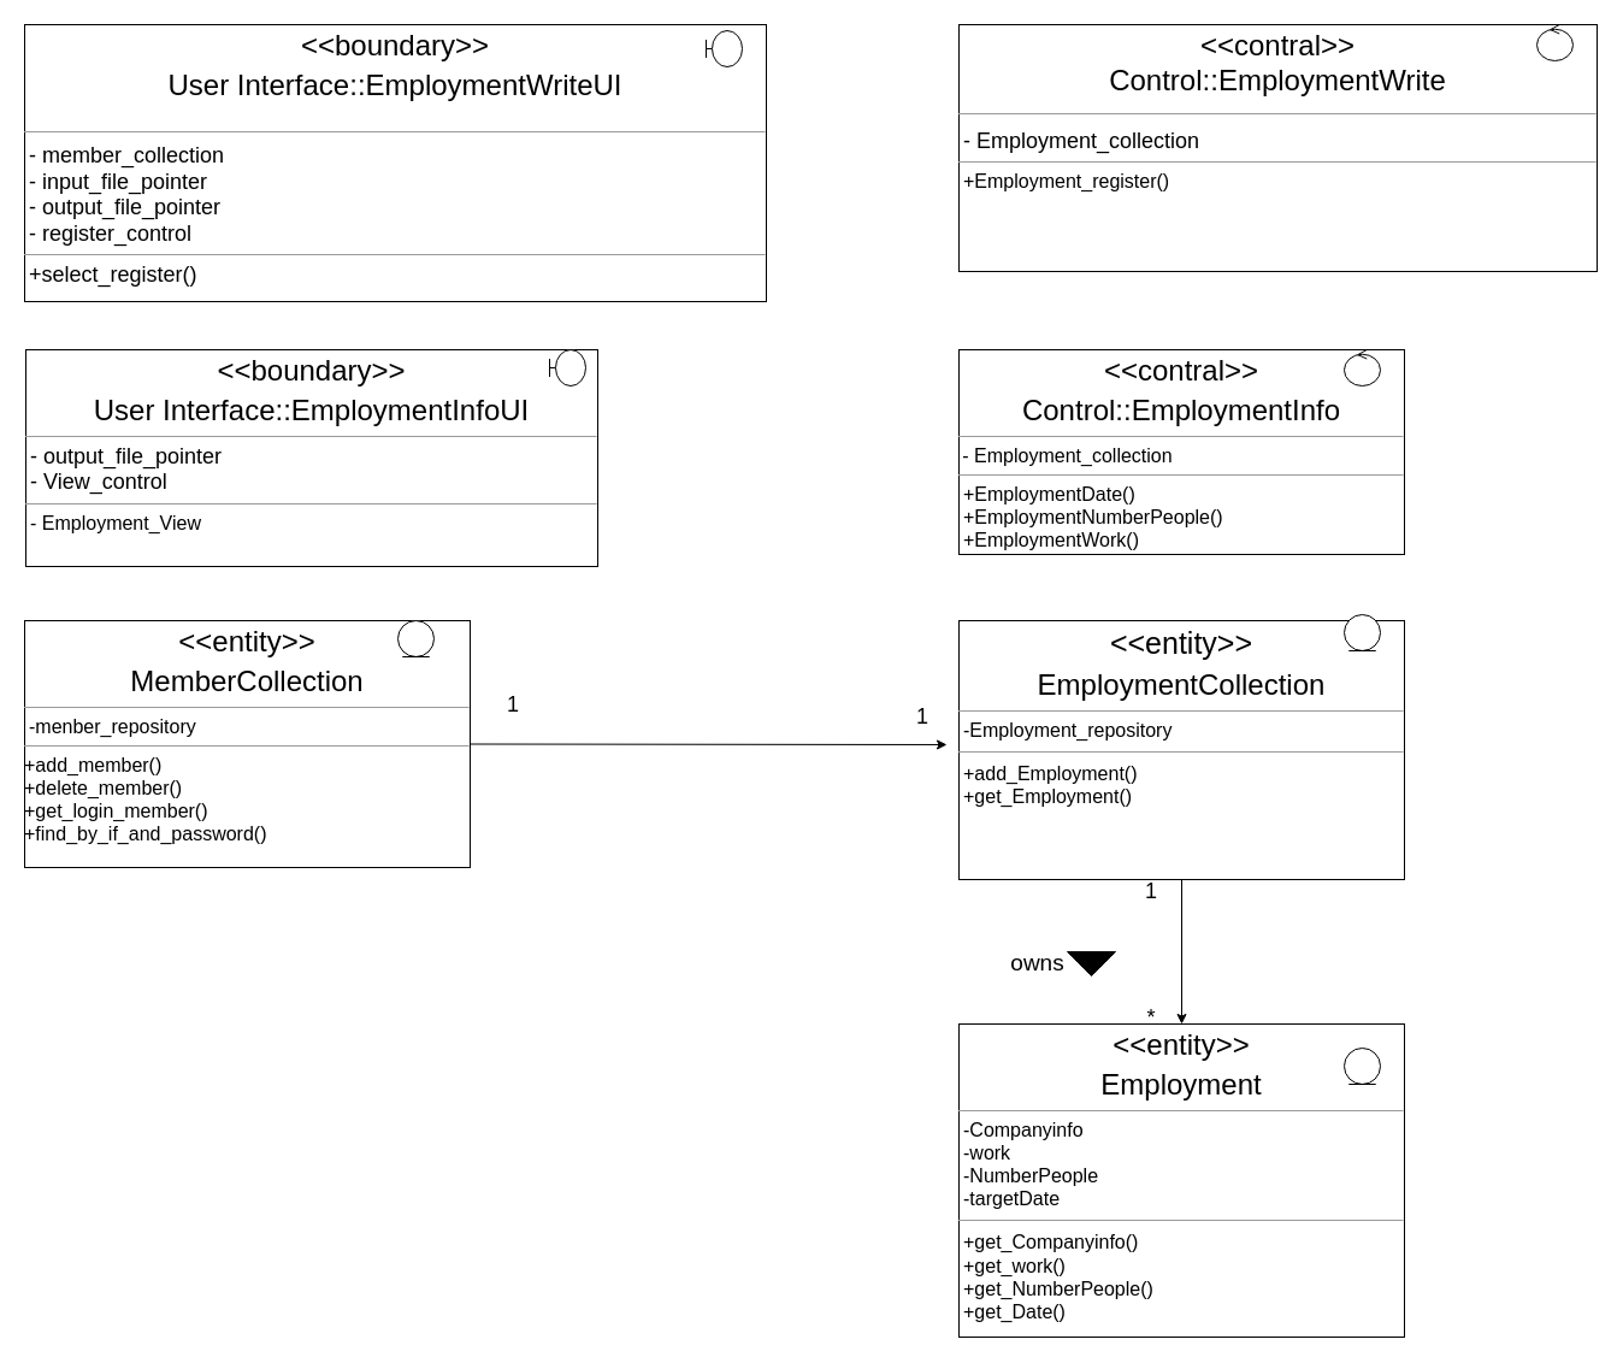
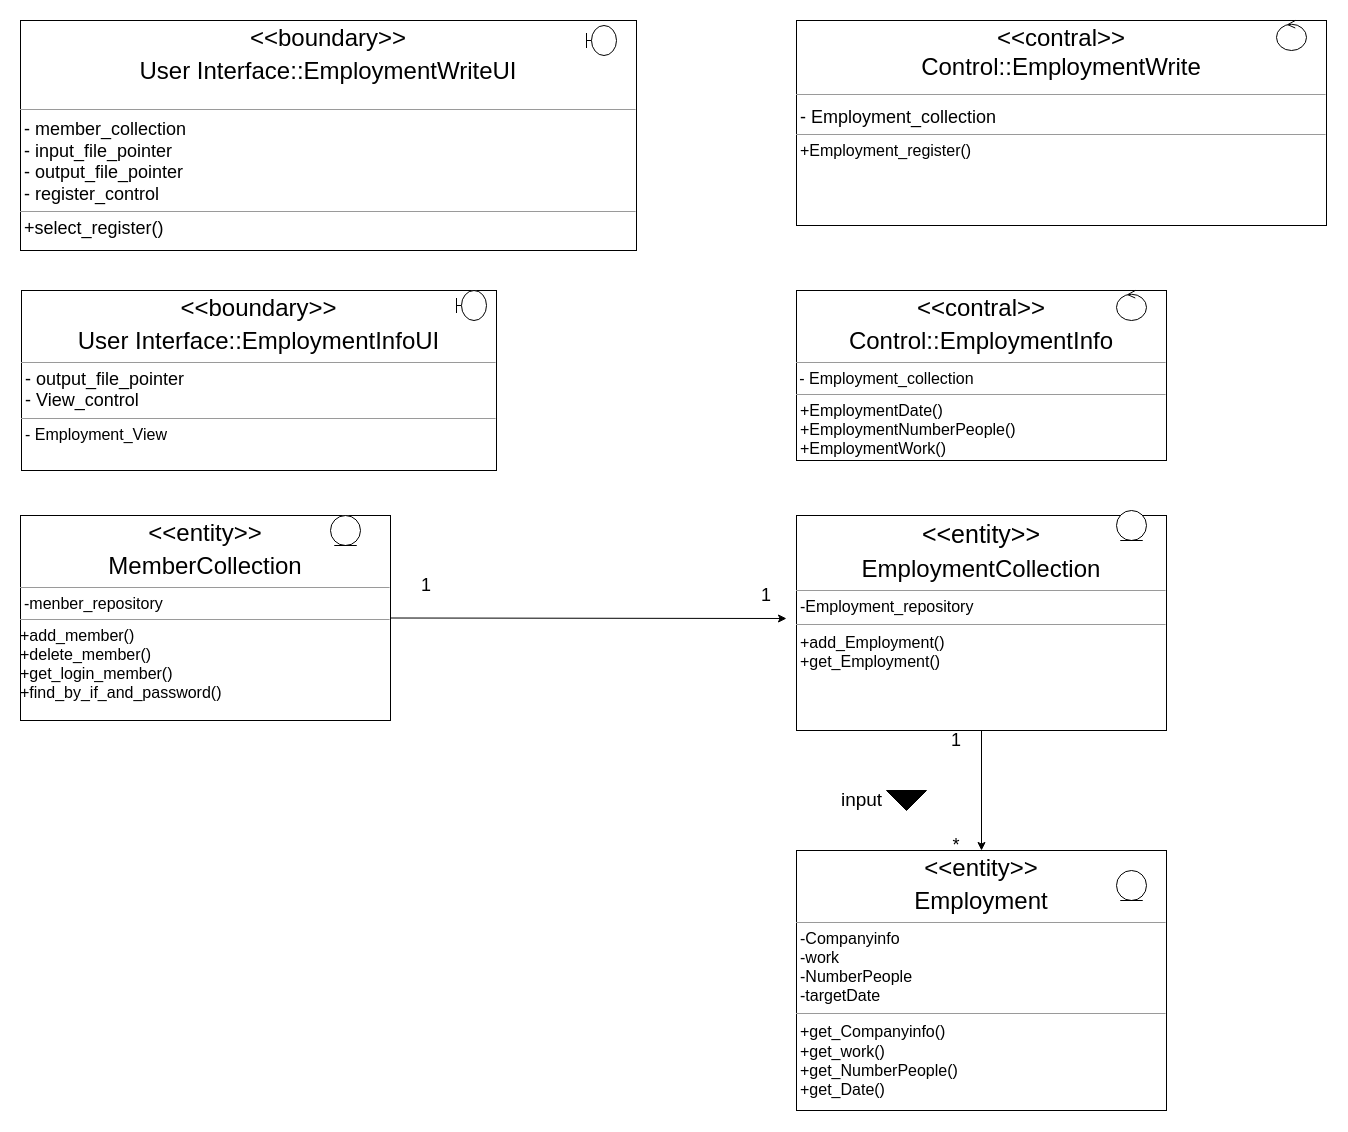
  <mxCell id="0" />
  <mxCell id="1" parent="0" />
  <mxCell id="2" value="&lt;p style=&quot;border-color: var(--border-color); text-align: center; margin: 4px 0px 0px;&quot;&gt;&lt;font style=&quot;font-size: 24px;&quot;&gt;&lt;span style=&quot;background-color: initial; border-color: var(--border-color);&quot;&gt;&amp;lt;&amp;lt;boundary&amp;gt;&amp;gt;&lt;/span&gt;&lt;/font&gt;&lt;/p&gt;&lt;p style=&quot;border-color: var(--border-color); text-align: center; margin: 4px 0px 0px;&quot;&gt;&lt;font style=&quot;font-size: 24px;&quot;&gt;&lt;span style=&quot;background-color: initial; border-color: var(--border-color);&quot;&gt;User Interface::EmploymentWriteUI&lt;/span&gt;&lt;/font&gt;&lt;/p&gt;&lt;br&gt;&lt;hr style=&quot;font-size: 18px;&quot; size=&quot;1&quot;&gt;&lt;p style=&quot;border-color: var(--border-color); margin: 0px 0px 0px 4px; font-size: 18px;&quot;&gt;&lt;font style=&quot;font-size: 18px;&quot;&gt;- member_collection&lt;br&gt;&lt;/font&gt;&lt;/p&gt;&lt;p style=&quot;border-color: var(--border-color); margin: 0px 0px 0px 4px; font-size: 18px;&quot;&gt;&lt;font style=&quot;font-size: 18px;&quot;&gt;-&lt;/font&gt;&lt;span style=&quot;background-color: initial;&quot;&gt;&amp;nbsp;input_file_pointer&lt;/span&gt;&lt;/p&gt;&lt;p style=&quot;border-color: var(--border-color); margin: 0px 0px 0px 4px; font-size: 18px;&quot;&gt;&lt;font style=&quot;font-size: 18px;&quot;&gt;- output_file_pointer&lt;/font&gt;&lt;/p&gt;&lt;p style=&quot;margin: 0px 0px 0px 4px; font-size: 18px;&quot;&gt;&lt;/p&gt;&lt;p style=&quot;border-color: var(--border-color); margin: 0px 0px 0px 4px; font-size: 18px;&quot;&gt;&lt;font style=&quot;font-size: 18px;&quot;&gt;- register_control&lt;/font&gt;&lt;/p&gt;&lt;hr size=&quot;1&quot;&gt;&lt;p style=&quot;border-color: var(--border-color); margin: 0px 0px 0px 4px;&quot;&gt;&lt;font style=&quot;font-size: 18px;&quot;&gt;+select_register()&lt;/font&gt;&lt;/p&gt;" style="verticalAlign=top;align=left;overflow=fill;fontSize=12;fontFamily=Helvetica;html=1;whiteSpace=wrap;" parent="1" vertex="1"><mxGeometry x="20" y="20" width="616" height="230" as="geometry" /></mxCell>
  <mxCell id="3" value="&lt;p style=&quot;border-color: var(--border-color); text-align: center; margin: 4px 0px 0px; font-size: 24px;&quot;&gt;&amp;lt;&amp;lt;contral&amp;gt;&amp;gt;&lt;br&gt;&lt;font style=&quot;font-size: 24px;&quot;&gt;&lt;font style=&quot;font-size: 24px;&quot;&gt;&lt;span style=&quot;background-color: initial;&quot;&gt;Control::&lt;/span&gt;&lt;/font&gt;&lt;span style=&quot;background-color: initial;&quot;&gt;EmploymentWrite&lt;/span&gt;&lt;/font&gt;&lt;/p&gt;&lt;hr style=&quot;font-size: 24px;&quot; size=&quot;1&quot;&gt;&lt;p style=&quot;margin:0px;margin-left:4px;&quot;&gt;&lt;font style=&quot;font-size: 18px;&quot;&gt;- Employment_collection&lt;/font&gt;&lt;font size=&quot;3&quot;&gt;&lt;br&gt;&lt;/font&gt;&lt;/p&gt;&lt;hr size=&quot;1&quot;&gt;&lt;p style=&quot;border-color: var(--border-color); margin: 0px 0px 0px 4px; font-size: 16px;&quot;&gt;+Employment_register()&lt;br&gt;&lt;/p&gt;" style="verticalAlign=top;align=left;overflow=fill;fontSize=12;fontFamily=Helvetica;html=1;whiteSpace=wrap;" parent="1" vertex="1"><mxGeometry x="796" y="20" width="530" height="205" as="geometry" /></mxCell>
  <mxCell id="4" value="&lt;p style=&quot;border-color: var(--border-color); text-align: center; margin: 4px 0px 0px;&quot;&gt;&lt;span style=&quot;font-size: 24px;&quot;&gt;&amp;lt;&amp;lt;entity&amp;gt;&amp;gt;&lt;/span&gt;&lt;/p&gt;&lt;p style=&quot;border-color: var(--border-color); text-align: center; margin: 4px 0px 0px;&quot;&gt;&lt;span style=&quot;font-size: 24px;&quot;&gt;MemberCollection&lt;/span&gt;&lt;/p&gt;&lt;hr size=&quot;1&quot;&gt;&lt;p style=&quot;margin: 0px 0px 0px 4px; font-size: 16px;&quot;&gt;-menber_repository&lt;/p&gt;&lt;hr size=&quot;1&quot;&gt;&lt;p style=&quot;border-color: var(--border-color); margin: 0px 0px 0px 4px; font-size: 16px;&quot;&gt;&lt;/p&gt;&lt;font style=&quot;font-size: 16px;&quot;&gt;+add_member()&lt;br&gt;+delete_member()&lt;br&gt;+get_login_member()&lt;br&gt;+find_by_if_and_password()&lt;br&gt;&lt;/font&gt;" style="verticalAlign=top;align=left;overflow=fill;fontSize=12;fontFamily=Helvetica;html=1;whiteSpace=wrap;" parent="1" vertex="1"><mxGeometry x="20" y="515" width="370" height="205" as="geometry" /></mxCell>
  <mxCell id="5" value="&lt;p style=&quot;border-color: var(--border-color); text-align: center; margin: 4px 0px 0px; font-size: 25px;&quot;&gt;&lt;font style=&quot;font-size: 25px;&quot;&gt;&amp;lt;&amp;lt;entity&amp;gt;&amp;gt;&lt;span style=&quot;background-color: initial;&quot;&gt;&lt;font style=&quot;font-size: 25px;&quot;&gt;&lt;br&gt;&lt;/font&gt;&lt;/span&gt;&lt;/font&gt;&lt;/p&gt;&lt;p style=&quot;border-color: var(--border-color); text-align: center; margin: 4px 0px 0px; font-size: 25px;&quot;&gt;&lt;span style=&quot;background-color: initial;&quot;&gt;&lt;font style=&quot;font-size: 24px;&quot;&gt;EmploymentCollection&lt;/font&gt;&lt;/span&gt;&lt;/p&gt;&lt;hr size=&quot;1&quot;&gt;&lt;p style=&quot;border-color: var(--border-color); margin: 0px 0px 0px 4px; font-size: 16px;&quot;&gt;-Employment_repository&lt;br&gt;&lt;/p&gt;&lt;hr style=&quot;font-size: 16px;&quot; size=&quot;1&quot;&gt;&lt;p style=&quot;border-color: var(--border-color); margin: 0px 0px 0px 4px; font-size: 16px;&quot;&gt;&lt;font style=&quot;font-size: 16px;&quot;&gt;+add_Employment()&lt;/font&gt;&lt;/p&gt;&lt;p style=&quot;border-color: var(--border-color); margin: 0px 0px 0px 4px; font-size: 16px;&quot;&gt;&lt;font style=&quot;font-size: 16px;&quot;&gt;+get_Employment()&lt;/font&gt;&lt;/p&gt;" style="verticalAlign=top;align=left;overflow=fill;fontSize=12;fontFamily=Helvetica;html=1;whiteSpace=wrap;" parent="1" vertex="1"><mxGeometry x="796" y="515" width="370" height="215" as="geometry" /></mxCell>
  <mxCell id="6" value="&lt;p style=&quot;border-color: var(--border-color); text-align: center; margin: 4px 0px 0px;&quot;&gt;&lt;font style=&quot;font-size: 24px;&quot;&gt;&lt;span style=&quot;background-color: initial; border-color: var(--border-color);&quot;&gt;&amp;lt;&amp;lt;boundary&amp;gt;&amp;gt;&lt;/span&gt;&lt;/font&gt;&lt;/p&gt;&lt;p style=&quot;border-color: var(--border-color); text-align: center; margin: 4px 0px 0px;&quot;&gt;&lt;font style=&quot;font-size: 24px;&quot;&gt;&lt;span style=&quot;background-color: initial; border-color: var(--border-color);&quot;&gt;User Interface::EmploymentInfo&lt;/span&gt;&lt;span style=&quot;background-color: initial; border-color: var(--border-color);&quot;&gt;UI&lt;/span&gt;&lt;br&gt;&lt;/font&gt;&lt;/p&gt;&lt;hr size=&quot;1&quot;&gt;&lt;p style=&quot;border-color: var(--border-color); margin: 0px 0px 0px 4px; font-size: 18px;&quot;&gt;&lt;font style=&quot;border-color: var(--border-color);&quot;&gt;- output_file_pointer&lt;/font&gt;&lt;/p&gt;&lt;p style=&quot;border-color: var(--border-color); margin: 0px 0px 0px 4px; font-size: 18px;&quot;&gt;&lt;/p&gt;&lt;p style=&quot;border-color: var(--border-color); margin: 0px 0px 0px 4px; font-size: 18px;&quot;&gt;&lt;font style=&quot;border-color: var(--border-color);&quot;&gt;- View_control&lt;/font&gt;&lt;/p&gt;&lt;hr size=&quot;1&quot;&gt;&lt;p style=&quot;border-color: var(--border-color); margin: 0px 0px 0px 4px; font-size: 16px;&quot;&gt;- Employment_View&lt;/p&gt;" style="verticalAlign=top;align=left;overflow=fill;fontSize=12;fontFamily=Helvetica;html=1;whiteSpace=wrap;" parent="1" vertex="1"><mxGeometry x="21" y="290" width="475" height="180" as="geometry" /></mxCell>
  <mxCell id="7" value="&lt;p style=&quot;border-color: var(--border-color); text-align: center; margin: 4px 0px 0px;&quot;&gt;&lt;font style=&quot;font-size: 24px;&quot;&gt;&lt;span style=&quot;background-color: initial;&quot;&gt;&amp;lt;&amp;lt;contral&amp;gt;&amp;gt;&lt;/span&gt;&lt;/font&gt;&lt;/p&gt;&lt;p style=&quot;border-color: var(--border-color); text-align: center; margin: 4px 0px 0px;&quot;&gt;&lt;font style=&quot;font-size: 24px;&quot;&gt;&lt;span style=&quot;background-color: initial;&quot;&gt;Control::EmploymentInfo&lt;/span&gt;&lt;br&gt;&lt;/font&gt;&lt;/p&gt;&lt;hr size=&quot;1&quot;&gt;&lt;p style=&quot;margin:0px;margin-left:4px;&quot;&gt;&lt;/p&gt;&amp;nbsp;&lt;font style=&quot;font-size: 16px;&quot;&gt;- Employment_collection&lt;/font&gt;&lt;hr size=&quot;1&quot;&gt;&lt;p style=&quot;border-color: var(--border-color); margin: 0px 0px 0px 4px; font-size: 16px;&quot;&gt;&lt;font style=&quot;font-size: 16px;&quot;&gt;+EmploymentDate()&lt;/font&gt;&lt;/p&gt;&lt;p style=&quot;border-color: var(--border-color); margin: 0px 0px 0px 4px; font-size: 16px;&quot;&gt;&lt;font style=&quot;font-size: 16px;&quot;&gt;+EmploymentNumberPeople()&lt;/font&gt;&lt;/p&gt;&lt;p style=&quot;border-color: var(--border-color); margin: 0px 0px 0px 4px; font-size: 16px;&quot;&gt;&lt;font style=&quot;font-size: 16px;&quot;&gt;+EmploymentWork()&lt;/font&gt;&lt;/p&gt;" style="verticalAlign=top;align=left;overflow=fill;fontSize=12;fontFamily=Helvetica;html=1;whiteSpace=wrap;" parent="1" vertex="1"><mxGeometry x="796" y="290" width="370" height="170" as="geometry" /></mxCell>
  <mxCell id="8" value="&lt;span style=&quot;font-size: 18px;&quot;&gt;1&lt;/span&gt;" style="text;html=1;strokeColor=none;fillColor=none;align=center;verticalAlign=middle;whiteSpace=wrap;rounded=0;" parent="1" vertex="1"><mxGeometry x="736" y="580" width="60" height="30" as="geometry" /></mxCell>
  <mxCell id="9" value="" style="ellipse;shape=umlEntity;whiteSpace=wrap;html=1;" parent="1" vertex="1"><mxGeometry x="330" y="515" width="30" height="30" as="geometry" /></mxCell>
  <mxCell id="10" value="" style="ellipse;shape=umlEntity;whiteSpace=wrap;html=1;" parent="1" vertex="1"><mxGeometry x="1116" y="510" width="30" height="30" as="geometry" /></mxCell>
  <mxCell id="11" value="" style="shape=umlBoundary;whiteSpace=wrap;html=1;" parent="1" vertex="1"><mxGeometry x="586" y="25" width="30" height="30" as="geometry" /></mxCell>
  <mxCell id="12" value="" style="shape=umlBoundary;whiteSpace=wrap;html=1;" parent="1" vertex="1"><mxGeometry x="456" y="290" width="30" height="30" as="geometry" /></mxCell>
  <mxCell id="13" value="" style="ellipse;shape=umlControl;whiteSpace=wrap;html=1;" parent="1" vertex="1"><mxGeometry x="1276" y="20" width="30" height="30" as="geometry" /></mxCell>
  <mxCell id="14" value="" style="ellipse;shape=umlControl;whiteSpace=wrap;html=1;" parent="1" vertex="1"><mxGeometry x="1116" y="290" width="30" height="30" as="geometry" /></mxCell>
  <mxCell id="15" value="&lt;font style=&quot;font-size: 18px;&quot;&gt;1&lt;/font&gt;" style="text;html=1;strokeColor=none;fillColor=none;align=center;verticalAlign=middle;whiteSpace=wrap;rounded=0;" parent="1" vertex="1"><mxGeometry x="396" y="570" width="60" height="30" as="geometry" /></mxCell>
  <mxCell id="16" value="" style="endArrow=classic;html=1;rounded=0;exitX=1;exitY=0.5;exitDx=0;exitDy=0;" parent="1" source="4" edge="1"><mxGeometry width="50" height="50" relative="1" as="geometry"><mxPoint x="576" y="770" as="sourcePoint" /><mxPoint x="786" y="618" as="targetPoint" /></mxGeometry></mxCell>
  <mxCell id="17" value="&lt;p style=&quot;border-color: var(--border-color); text-align: center; margin: 4px 0px 0px;&quot;&gt;&lt;font style=&quot;font-size: 24px;&quot;&gt;&amp;lt;&amp;lt;entity&amp;gt;&amp;gt;&lt;/font&gt;&lt;span style=&quot;background-color: initial;&quot;&gt;&lt;font style=&quot;font-size: 24px;&quot;&gt;&lt;br&gt;&lt;/font&gt;&lt;/span&gt;&lt;/p&gt;&lt;p style=&quot;border-color: var(--border-color); text-align: center; margin: 4px 0px 0px;&quot;&gt;&lt;span style=&quot;background-color: initial;&quot;&gt;&lt;font style=&quot;font-size: 24px;&quot;&gt;Employment&lt;/font&gt;&lt;/span&gt;&lt;/p&gt;&lt;hr size=&quot;1&quot;&gt;&lt;p style=&quot;border-color: var(--border-color); margin: 0px 0px 0px 4px; font-size: 16px;&quot;&gt;&lt;span style=&quot;background-color: initial;&quot;&gt;-Companyinfo&lt;/span&gt;&lt;/p&gt;&lt;p style=&quot;border-color: var(--border-color); margin: 0px 0px 0px 4px; font-size: 16px;&quot;&gt;&lt;span style=&quot;background-color: initial;&quot;&gt;-work&lt;/span&gt;&lt;br&gt;&lt;/p&gt;&lt;p style=&quot;border-color: var(--border-color); margin: 0px 0px 0px 4px; font-size: 16px;&quot;&gt;-NumberPeople&lt;/p&gt;&lt;p style=&quot;border-color: var(--border-color); margin: 0px 0px 0px 4px; font-size: 16px;&quot;&gt;&lt;span style=&quot;background-color: initial;&quot;&gt;-targetDate&lt;/span&gt;&lt;/p&gt;&lt;hr style=&quot;font-size: 16px;&quot; size=&quot;1&quot;&gt;&lt;p style=&quot;border-color: var(--border-color); margin: 0px 0px 0px 4px; font-size: 16px;&quot;&gt;&lt;font style=&quot;font-size: 16px;&quot;&gt;+get_Companyinfo()&lt;/font&gt;&lt;/p&gt;&lt;p style=&quot;border-color: var(--border-color); margin: 0px 0px 0px 4px; font-size: 16px;&quot;&gt;&lt;span style=&quot;background-color: initial;&quot;&gt;+get_work()&lt;/span&gt;&lt;br&gt;&lt;/p&gt;&lt;p style=&quot;border-color: var(--border-color); margin: 0px 0px 0px 4px; font-size: 16px;&quot;&gt;+get_NumberPeople()&lt;br&gt;&lt;/p&gt;&lt;p style=&quot;border-color: var(--border-color); margin: 0px 0px 0px 4px; font-size: 16px;&quot;&gt;+get_Date()&lt;br&gt;&lt;/p&gt;" style="verticalAlign=top;align=left;overflow=fill;fontSize=12;fontFamily=Helvetica;html=1;whiteSpace=wrap;" parent="1" vertex="1"><mxGeometry x="796" y="850" width="370" height="260" as="geometry" /></mxCell>
  <mxCell id="18" value="" style="ellipse;shape=umlEntity;whiteSpace=wrap;html=1;" parent="1" vertex="1"><mxGeometry x="1116" y="870" width="30" height="30" as="geometry" /></mxCell>
  <mxCell id="19" value="" style="endArrow=classic;html=1;rounded=0;exitX=0.5;exitY=1;exitDx=0;exitDy=0;entryX=0.5;entryY=0;entryDx=0;entryDy=0;" parent="1" source="5" target="17" edge="1"><mxGeometry width="50" height="50" relative="1" as="geometry"><mxPoint x="426" y="850" as="sourcePoint" /><mxPoint x="816" y="850" as="targetPoint" /></mxGeometry></mxCell>
  <mxCell id="20" value="" style="shape=mxgraph.arrows2.wedgeArrow;html=1;bendable=0;startWidth=20;fillColor=strokeColor;defaultFillColor=invert;defaultGradientColor=invert;rounded=0;" parent="1" edge="1"><mxGeometry width="100" height="100" relative="1" as="geometry"><mxPoint x="906" y="790" as="sourcePoint" /><mxPoint x="906" y="810" as="targetPoint" /></mxGeometry></mxCell>
  <mxCell id="21" value="&lt;font style=&quot;font-size: 18px;&quot;&gt;1&lt;/font&gt;" style="text;html=1;strokeColor=none;fillColor=none;align=center;verticalAlign=middle;whiteSpace=wrap;rounded=0;" parent="1" vertex="1"><mxGeometry x="926" y="725" width="60" height="30" as="geometry" /></mxCell>
  <mxCell id="22" value="&lt;font style=&quot;font-size: 18px;&quot;&gt;*&lt;/font&gt;" style="text;html=1;strokeColor=none;fillColor=none;align=center;verticalAlign=middle;whiteSpace=wrap;rounded=0;" parent="1" vertex="1"><mxGeometry x="926" y="830" width="60" height="30" as="geometry" /></mxCell>
- <mxCell id="23" value="&lt;font style=&quot;font-size: 19px;&quot;&gt;owns&lt;/font&gt;" style="text;html=1;align=center;verticalAlign=middle;resizable=0;points=[];autosize=1;strokeColor=none;fillColor=none;" parent="1" vertex="1"><mxGeometry x="826" y="780" width="70" height="40" as="geometry" /></mxCell>
+ <mxCell id="23" value="&lt;font style=&quot;font-size: 19px;&quot;&gt;input&lt;/font&gt;" style="text;html=1;align=center;verticalAlign=middle;resizable=0;points=[];autosize=1;strokeColor=none;fillColor=none;" parent="1" vertex="1"><mxGeometry x="826" y="780" width="70" height="40" as="geometry" /></mxCell>
